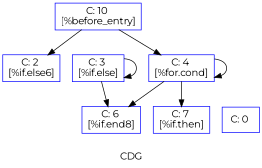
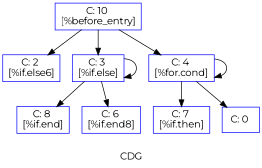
  digraph {
    fontname=Montserrat
    label=CDG
    node [color=blue fontname=Montserrat shape=record]
    edge [fontname=Montserrat]
    n1 [label="{C: 10 \n[%before_entry]\n}"]
    n2 [label="{C: 2 \n[%if.else6]\n}"]
    n3 [label="{C: 3 \n[%if.else]\n}"]
    n4 [label="{C: 4 \n[%for.cond]\n}"]
+   n5 [label="{C: 8 \n[%if.end]\n}"]
    n6 [label="{C: 6 \n[%if.end8]\n}"]
    n7 [label="{C: 7 \n[%if.then]\n}"]
    n8 [label="{C: 0 \n}"]
    n1 -> n2
+   n1 -> n3
    n1 -> n4
    n3 -> n3
+   n3 -> n5
    n3 -> n6
    n4 -> n4
-   n4 -> n6
+   n4 -> n8
    n4 -> n7
  }
